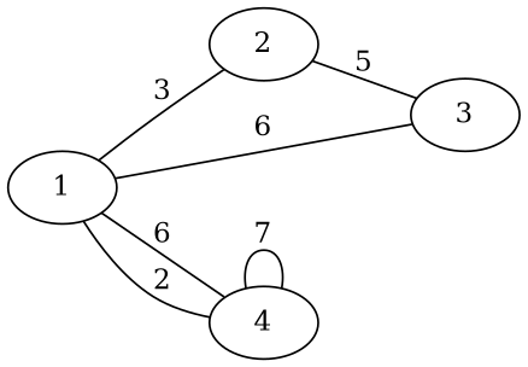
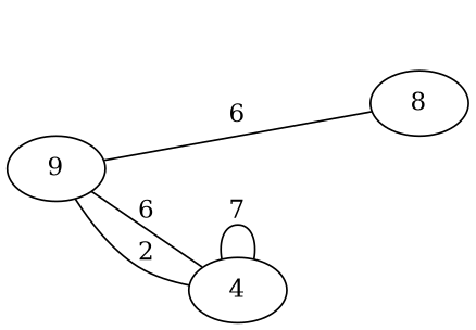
  graph {
    rankdir=LR
-   1
-   2
-   3
+   1 [label=9]
+   3 [label=8]
    4
-   1 -- 2 [label=3]
    1 -- 3 [label=6]
    1 -- 4 [label=6]
    1 -- 4 [label=2]
-   2 -- 3 [label=5]
    4 -- 4 [label=7]
  }
